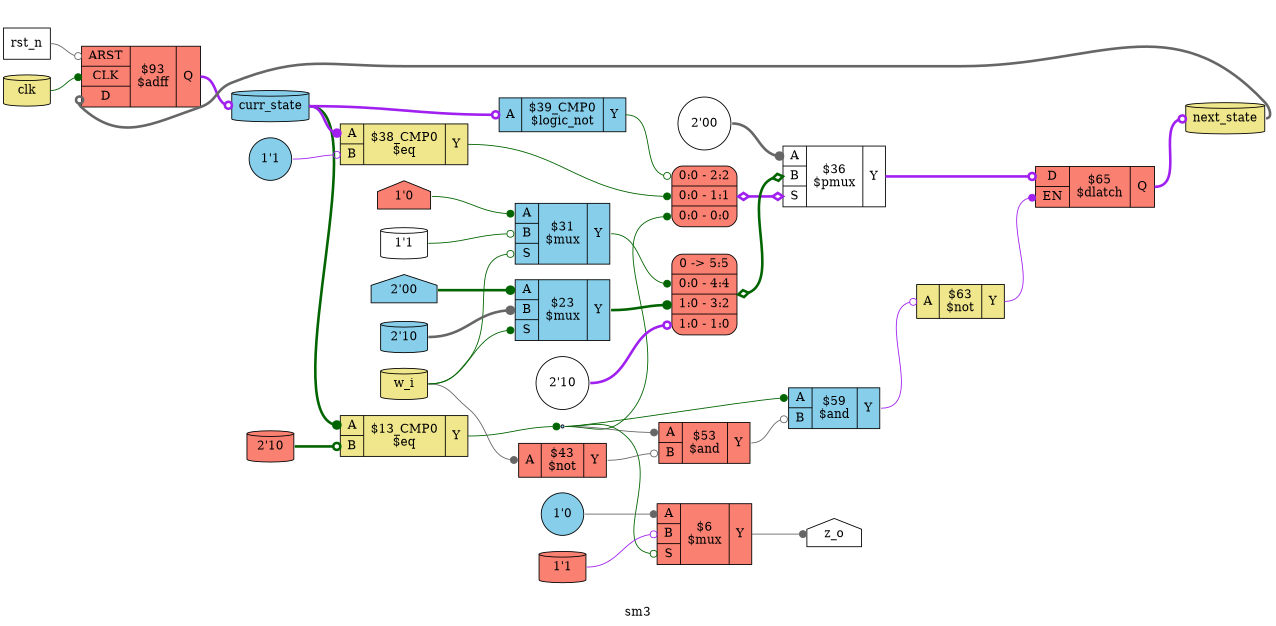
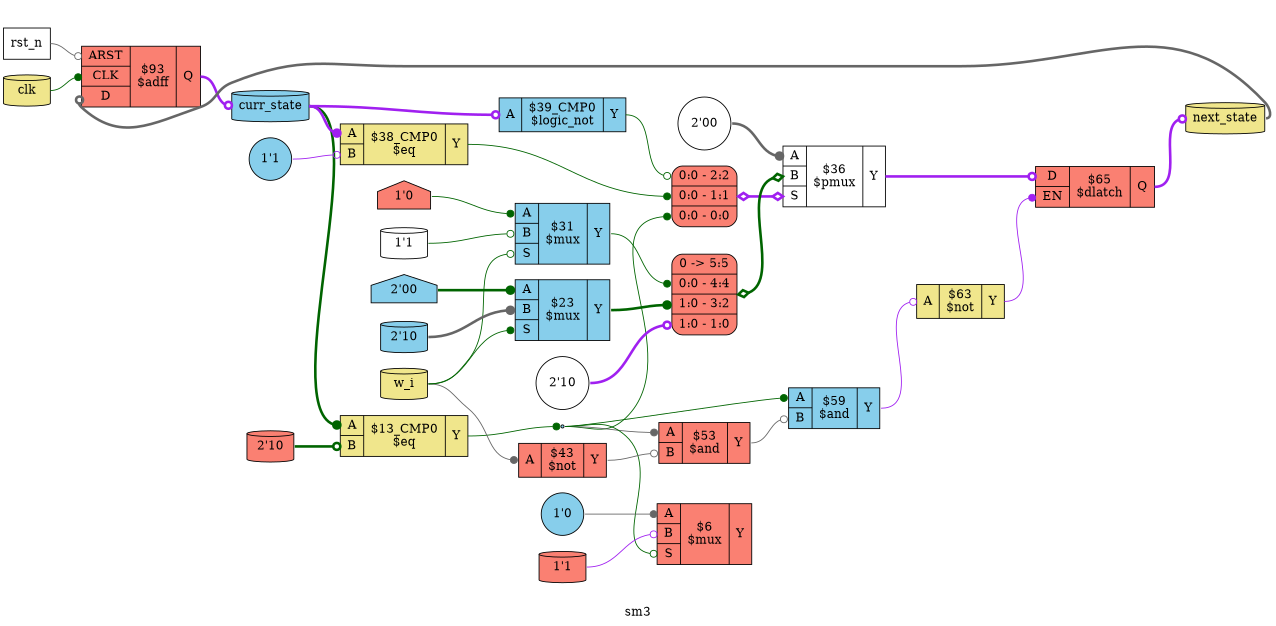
  digraph {
    label=sm3
    rankdir=LR
    remincross=true
    node [fillcolor=salmon shape=record style=filled]
    edge [arrowhead=dot color=darkgreen headport="p18:w" tailport=e]
    n12 [color=black fillcolor=khaki fontcolor=black label=clk shape=cylinder]
    c31 [label="{{<p29> ARST|<p30> CLK|<p25> D}|$93\n$adff|{<p27> Q}}"]
    n13 [color=black fillcolor=skyblue fontcolor=black label=curr_state shape=cylinder]
    c32 [fillcolor=khaki label="{{<p18> A|<p21> B}|$13_CMP0\n$eq|{<p19> Y}}"]
    c37 [fillcolor=khaki label="{{<p18> A|<p21> B}|$38_CMP0\n$eq|{<p19> Y}}"]
    c38 [fillcolor=skyblue label="{{<p18> A}|$39_CMP0\n$logic_not|{<p19> Y}}"]
    n9 [fillcolor=skyblue shape=point]
    x8 [label="<s2> 0:0 - 2:2 |<s1> 0:0 - 1:1 |<s0> 0:0 - 0:0 " style="rounded,filled"]
    n14 [color=black fillcolor=khaki fontcolor=black label=next_state shape=cylinder]
    n15 [color=black fillcolor=white fontcolor=black label=rst_n shape=box]
    n16 [color=black fillcolor=khaki fontcolor=black label=w_i shape=cylinder]
    c20 [label="{{<p18> A}|$43\n$not|{<p19> Y}}"]
    c34 [fillcolor=skyblue label="{{<p18> A|<p21> B|<p33> S}|$23\n$mux|{<p19> Y}}"]
    c35 [fillcolor=skyblue label="{{<p18> A|<p21> B|<p33> S}|$31\n$mux|{<p19> Y}}"]
    c22 [label="{{<p18> A|<p21> B}|$53\n$and|{<p19> Y}}"]
    x6 [label="0 -&gt; 5:5 |<s2> 0:0 - 4:4 |<s1> 1:0 - 3:2 |<s0> 1:0 - 1:0 " style="rounded,filled"]
-   n17 [color=black fillcolor=white fontcolor=black label=z_o shape=house]
    c23 [fillcolor=skyblue label="{{<p18> A|<p21> B}|$59\n$and|{<p19> Y}}"]
    c24 [fillcolor=khaki label="{{<p18> A}|$63\n$not|{<p19> Y}}"]
    c28 [label="{{<p25> D|<p26> EN}|$65\n$dlatch|{<p27> Q}}"]
    v0 [label="2'10" shape=cylinder]
    c39 [label="{{<p18> A|<p21> B|<p33> S}|$6\n$mux|{<p19> Y}}"]
    v1 [fillcolor=skyblue label="2'00" shape=house]
    v2 [fillcolor=skyblue label="2'10" shape=cylinder]
    c36 [fillcolor=white label="{{<p18> A|<p21> B|<p33> S}|$36\n$pmux|{<p19> Y}}"]
    v3 [label="1'0" shape=house]
    v4 [fillcolor=white label="1'1" shape=cylinder]
    v5 [fillcolor=white label="2'00" shape=circle]
    v7 [fillcolor=white label="2'10" shape=circle]
    v9 [fillcolor=skyblue label="1'1" shape=circle]
    v10 [fillcolor=skyblue label="1'0" shape=circle]
    v11 [label="1'1" shape=cylinder]
    n12 -> c31 [headport="p30:w"]
    c31 -> n13 [arrowhead=odot color=purple headport=w style="setlinewidth(3)" tailport="p27:e"]
    n13 -> c32 [style="setlinewidth(3)"]
    n13 -> c37 [color=purple style="setlinewidth(3)"]
    n13 -> c38 [arrowhead=odot color=purple style="setlinewidth(3)"]
    c32 -> n9 [headport=w tailport="p19:e"]
    c37 -> x8 [headport="s1:w" tailport="p19:e"]
    c38 -> x8 [arrowhead=odot headport="s2:w" tailport="p19:e"]
    n9 -> x8 [headport="s0:w"]
    n9 -> c22 [color=gray40]
    n9 -> c23
    n9 -> c39 [arrowhead=odot headport="p33:w"]
    x8 -> c36 [arrowhead=odiamond arrowtail=odiamond color=purple dir=both headport="p33:w" style="setlinewidth(3)"]
    n14 -> c31 [arrowhead=odot color=gray40 headport="p25:w" style="setlinewidth(3)"]
    n15 -> c31 [arrowhead=odot color=gray40 headport="p29:w"]
    n16 -> c20 [color=gray40]
    n16 -> c34 [headport="p33:w"]
    n16 -> c35 [arrowhead=odot headport="p33:w"]
    c20 -> c22 [arrowhead=odot color=gray40 headport="p21:w" tailport="p19:e"]
    c34 -> x6 [headport="s1:w" style="setlinewidth(3)" tailport="p19:e"]
    c35 -> x6 [headport="s2:w" tailport="p19:e"]
    c22 -> c23 [arrowhead=odot color=gray40 headport="p21:w" tailport="p19:e"]
    x6 -> c36 [arrowhead=odiamond arrowtail=odiamond dir=both headport="p21:w" style="setlinewidth(3)"]
    c23 -> c24 [arrowhead=odot color=purple tailport="p19:e"]
    c24 -> c28 [color=purple headport="p26:w" tailport="p19:e"]
    c28 -> n14 [arrowhead=odot color=purple headport=w style="setlinewidth(3)" tailport="p27:e"]
    v0 -> c32 [arrowhead=odot headport="p21:w" style="setlinewidth(3)"]
-   c39 -> n17 [color=gray40 headport=w tailport="p19:e"]
    v1 -> c34 [style="setlinewidth(3)"]
    v2 -> c34 [color=gray40 headport="p21:w" style="setlinewidth(3)"]
    c36 -> c28 [arrowhead=odot color=purple headport="p25:w" style="setlinewidth(3)" tailport="p19:e"]
    v3 -> c35
    v4 -> c35 [arrowhead=odot headport="p21:w"]
    v5 -> c36 [color=gray40 style="setlinewidth(3)"]
    v7 -> x6 [arrowhead=odot color=purple headport="s0:w" style="setlinewidth(3)"]
    v9 -> c37 [arrowhead=odot color=purple headport="p21:w"]
    v10 -> c39 [color=gray40]
    v11 -> c39 [arrowhead=odot color=purple headport="p21:w"]
  }
